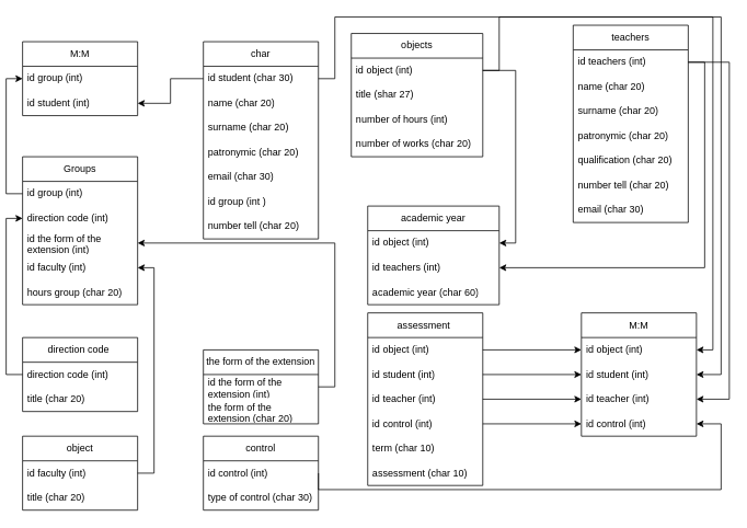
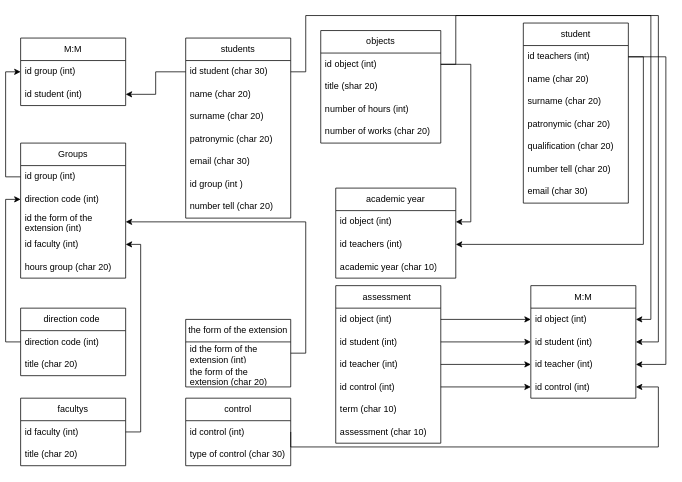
  <mxCell id="0" />
  <mxCell id="1" parent="0" />
  <mxCell id="2" value="objects" style="swimlane;fontStyle=0;childLayout=stackLayout;horizontal=1;startSize=30;horizontalStack=0;resizeParent=1;resizeParentMax=0;resizeLast=0;collapsible=1;marginBottom=0;whiteSpace=wrap;html=1;" parent="1" vertex="1"><mxGeometry x="420" y="40" width="160" height="150" as="geometry" /></mxCell>
  <mxCell id="3" value="id object (int)" style="text;strokeColor=none;fillColor=none;align=left;verticalAlign=middle;spacingLeft=4;spacingRight=4;overflow=hidden;points=[[0,0.5],[1,0.5]];portConstraint=eastwest;rotatable=0;whiteSpace=wrap;html=1;" parent="2" vertex="1"><mxGeometry y="30" width="160" height="30" as="geometry" /></mxCell>
- <mxCell id="4" value="title (shar 27)" style="text;strokeColor=none;fillColor=none;align=left;verticalAlign=middle;spacingLeft=4;spacingRight=4;overflow=hidden;points=[[0,0.5],[1,0.5]];portConstraint=eastwest;rotatable=0;whiteSpace=wrap;html=1;" parent="2" vertex="1"><mxGeometry y="60" width="160" height="30" as="geometry" /></mxCell>
+ <mxCell id="4" value="title (shar 20)" style="text;strokeColor=none;fillColor=none;align=left;verticalAlign=middle;spacingLeft=4;spacingRight=4;overflow=hidden;points=[[0,0.5],[1,0.5]];portConstraint=eastwest;rotatable=0;whiteSpace=wrap;html=1;" parent="2" vertex="1"><mxGeometry y="60" width="160" height="30" as="geometry" /></mxCell>
  <mxCell id="5" value="number of hours (int)" style="text;strokeColor=none;fillColor=none;align=left;verticalAlign=middle;spacingLeft=4;spacingRight=4;overflow=hidden;points=[[0,0.5],[1,0.5]];portConstraint=eastwest;rotatable=0;whiteSpace=wrap;html=1;" parent="2" vertex="1"><mxGeometry y="90" width="160" height="30" as="geometry" /></mxCell>
  <mxCell id="6" value="number of works (char 20)" style="text;strokeColor=none;fillColor=none;align=left;verticalAlign=middle;spacingLeft=4;spacingRight=4;overflow=hidden;points=[[0,0.5],[1,0.5]];portConstraint=eastwest;rotatable=0;whiteSpace=wrap;html=1;" parent="2" vertex="1"><mxGeometry y="120" width="160" height="30" as="geometry" /></mxCell>
- <mxCell id="7" value="char" style="swimlane;fontStyle=0;childLayout=stackLayout;horizontal=1;startSize=30;horizontalStack=0;resizeParent=1;resizeParentMax=0;resizeLast=0;collapsible=1;marginBottom=0;whiteSpace=wrap;html=1;" parent="1" vertex="1"><mxGeometry x="240" y="50" width="140" height="240" as="geometry" /></mxCell>
+ <mxCell id="7" value="students" style="swimlane;fontStyle=0;childLayout=stackLayout;horizontal=1;startSize=30;horizontalStack=0;resizeParent=1;resizeParentMax=0;resizeLast=0;collapsible=1;marginBottom=0;whiteSpace=wrap;html=1;" parent="1" vertex="1"><mxGeometry x="240" y="50" width="140" height="240" as="geometry" /></mxCell>
  <mxCell id="8" value="id student (char 30)" style="text;strokeColor=none;fillColor=none;align=left;verticalAlign=middle;spacingLeft=4;spacingRight=4;overflow=hidden;points=[[0,0.5],[1,0.5]];portConstraint=eastwest;rotatable=0;whiteSpace=wrap;html=1;" parent="7" vertex="1"><mxGeometry y="30" width="140" height="30" as="geometry" /></mxCell>
  <mxCell id="9" value="name (char 20)" style="text;strokeColor=none;fillColor=none;align=left;verticalAlign=middle;spacingLeft=4;spacingRight=4;overflow=hidden;points=[[0,0.5],[1,0.5]];portConstraint=eastwest;rotatable=0;whiteSpace=wrap;html=1;" parent="7" vertex="1"><mxGeometry y="60" width="140" height="30" as="geometry" /></mxCell>
  <mxCell id="10" value="surname (char 20)" style="text;strokeColor=none;fillColor=none;align=left;verticalAlign=middle;spacingLeft=4;spacingRight=4;overflow=hidden;points=[[0,0.5],[1,0.5]];portConstraint=eastwest;rotatable=0;whiteSpace=wrap;html=1;" parent="7" vertex="1"><mxGeometry y="90" width="140" height="30" as="geometry" /></mxCell>
  <mxCell id="11" value="patronymic (char 20)" style="text;strokeColor=none;fillColor=none;align=left;verticalAlign=middle;spacingLeft=4;spacingRight=4;overflow=hidden;points=[[0,0.5],[1,0.5]];portConstraint=eastwest;rotatable=0;whiteSpace=wrap;html=1;" parent="7" vertex="1"><mxGeometry y="120" width="140" height="30" as="geometry" /></mxCell>
  <mxCell id="12" value="email (char 30)" style="text;strokeColor=none;fillColor=none;align=left;verticalAlign=middle;spacingLeft=4;spacingRight=4;overflow=hidden;points=[[0,0.5],[1,0.5]];portConstraint=eastwest;rotatable=0;whiteSpace=wrap;html=1;" parent="7" vertex="1"><mxGeometry y="150" width="140" height="30" as="geometry" /></mxCell>
  <mxCell id="13" value="id group (int )" style="text;strokeColor=none;fillColor=none;align=left;verticalAlign=middle;spacingLeft=4;spacingRight=4;overflow=hidden;points=[[0,0.5],[1,0.5]];portConstraint=eastwest;rotatable=0;whiteSpace=wrap;html=1;" parent="7" vertex="1"><mxGeometry y="180" width="140" height="30" as="geometry" /></mxCell>
  <mxCell id="14" value="number tell (char 20)" style="text;strokeColor=none;fillColor=none;align=left;verticalAlign=middle;spacingLeft=4;spacingRight=4;overflow=hidden;points=[[0,0.5],[1,0.5]];portConstraint=eastwest;rotatable=0;whiteSpace=wrap;html=1;" parent="7" vertex="1"><mxGeometry y="210" width="140" height="30" as="geometry" /></mxCell>
  <mxCell id="15" value="Groups" style="swimlane;fontStyle=0;childLayout=stackLayout;horizontal=1;startSize=30;horizontalStack=0;resizeParent=1;resizeParentMax=0;resizeLast=0;collapsible=1;marginBottom=0;whiteSpace=wrap;html=1;" parent="1" vertex="1"><mxGeometry x="20" y="190" width="140" height="180" as="geometry" /></mxCell>
  <mxCell id="16" value="id group (int)" style="text;strokeColor=none;fillColor=none;align=left;verticalAlign=middle;spacingLeft=4;spacingRight=4;overflow=hidden;points=[[0,0.5],[1,0.5]];portConstraint=eastwest;rotatable=0;whiteSpace=wrap;html=1;" parent="15" vertex="1"><mxGeometry y="30" width="140" height="30" as="geometry" /></mxCell>
  <mxCell id="17" value="direction code (int)" style="text;strokeColor=none;fillColor=none;align=left;verticalAlign=middle;spacingLeft=4;spacingRight=4;overflow=hidden;points=[[0,0.5],[1,0.5]];portConstraint=eastwest;rotatable=0;whiteSpace=wrap;html=1;" parent="15" vertex="1"><mxGeometry y="60" width="140" height="30" as="geometry" /></mxCell>
  <mxCell id="18" value="id&amp;nbsp;the form of the extension (int)" style="text;strokeColor=none;fillColor=none;align=left;verticalAlign=middle;spacingLeft=4;spacingRight=4;overflow=hidden;points=[[0,0.5],[1,0.5]];portConstraint=eastwest;rotatable=0;whiteSpace=wrap;html=1;" parent="15" vertex="1"><mxGeometry y="90" width="140" height="30" as="geometry" /></mxCell>
  <mxCell id="19" value="id faculty (int)" style="text;strokeColor=none;fillColor=none;align=left;verticalAlign=middle;spacingLeft=4;spacingRight=4;overflow=hidden;points=[[0,0.5],[1,0.5]];portConstraint=eastwest;rotatable=0;whiteSpace=wrap;html=1;" parent="15" vertex="1"><mxGeometry y="120" width="140" height="30" as="geometry" /></mxCell>
  <mxCell id="20" value="hours group (char 20)" style="text;strokeColor=none;fillColor=none;align=left;verticalAlign=middle;spacingLeft=4;spacingRight=4;overflow=hidden;points=[[0,0.5],[1,0.5]];portConstraint=eastwest;rotatable=0;whiteSpace=wrap;html=1;" parent="15" vertex="1"><mxGeometry y="150" width="140" height="30" as="geometry" /></mxCell>
- <mxCell id="21" value="object" style="swimlane;fontStyle=0;childLayout=stackLayout;horizontal=1;startSize=30;horizontalStack=0;resizeParent=1;resizeParentMax=0;resizeLast=0;collapsible=1;marginBottom=0;whiteSpace=wrap;html=1;" parent="1" vertex="1"><mxGeometry x="20" y="530" width="140" height="90" as="geometry" /></mxCell>
+ <mxCell id="21" value="facultys" style="swimlane;fontStyle=0;childLayout=stackLayout;horizontal=1;startSize=30;horizontalStack=0;resizeParent=1;resizeParentMax=0;resizeLast=0;collapsible=1;marginBottom=0;whiteSpace=wrap;html=1;" parent="1" vertex="1"><mxGeometry x="20" y="530" width="140" height="90" as="geometry" /></mxCell>
  <mxCell id="22" value="id faculty (int)" style="text;strokeColor=none;fillColor=none;align=left;verticalAlign=middle;spacingLeft=4;spacingRight=4;overflow=hidden;points=[[0,0.5],[1,0.5]];portConstraint=eastwest;rotatable=0;whiteSpace=wrap;html=1;" parent="21" vertex="1"><mxGeometry y="30" width="140" height="30" as="geometry" /></mxCell>
  <mxCell id="23" value="title (char 20)" style="text;strokeColor=none;fillColor=none;align=left;verticalAlign=middle;spacingLeft=4;spacingRight=4;overflow=hidden;points=[[0,0.5],[1,0.5]];portConstraint=eastwest;rotatable=0;whiteSpace=wrap;html=1;" parent="21" vertex="1"><mxGeometry y="60" width="140" height="30" as="geometry" /></mxCell>
  <mxCell id="24" value="the form of the extension" style="swimlane;fontStyle=0;childLayout=stackLayout;horizontal=1;startSize=30;horizontalStack=0;resizeParent=1;resizeParentMax=0;resizeLast=0;collapsible=1;marginBottom=0;whiteSpace=wrap;html=1;" parent="1" vertex="1"><mxGeometry x="240" y="425" width="140" height="90" as="geometry" /></mxCell>
  <mxCell id="25" value="id&amp;nbsp;the form of the extension (int)" style="text;strokeColor=none;fillColor=none;align=left;verticalAlign=middle;spacingLeft=4;spacingRight=4;overflow=hidden;points=[[0,0.5],[1,0.5]];portConstraint=eastwest;rotatable=0;whiteSpace=wrap;html=1;" parent="24" vertex="1"><mxGeometry y="30" width="140" height="30" as="geometry" /></mxCell>
  <mxCell id="26" value="the form of the extension (char 20)" style="text;strokeColor=none;fillColor=none;align=left;verticalAlign=middle;spacingLeft=4;spacingRight=4;overflow=hidden;points=[[0,0.5],[1,0.5]];portConstraint=eastwest;rotatable=0;whiteSpace=wrap;html=1;" parent="24" vertex="1"><mxGeometry y="60" width="140" height="30" as="geometry" /></mxCell>
  <mxCell id="27" value="direction code&amp;nbsp;" style="swimlane;fontStyle=0;childLayout=stackLayout;horizontal=1;startSize=30;horizontalStack=0;resizeParent=1;resizeParentMax=0;resizeLast=0;collapsible=1;marginBottom=0;whiteSpace=wrap;html=1;" parent="1" vertex="1"><mxGeometry x="20" y="410" width="140" height="90" as="geometry" /></mxCell>
  <mxCell id="28" value="direction code (int)" style="text;strokeColor=none;fillColor=none;align=left;verticalAlign=middle;spacingLeft=4;spacingRight=4;overflow=hidden;points=[[0,0.5],[1,0.5]];portConstraint=eastwest;rotatable=0;whiteSpace=wrap;html=1;" parent="27" vertex="1"><mxGeometry y="30" width="140" height="30" as="geometry" /></mxCell>
  <mxCell id="29" value="title (char 20)" style="text;strokeColor=none;fillColor=none;align=left;verticalAlign=middle;spacingLeft=4;spacingRight=4;overflow=hidden;points=[[0,0.5],[1,0.5]];portConstraint=eastwest;rotatable=0;whiteSpace=wrap;html=1;" parent="27" vertex="1"><mxGeometry y="60" width="140" height="30" as="geometry" /></mxCell>
- <mxCell id="30" value="teachers" style="swimlane;fontStyle=0;childLayout=stackLayout;horizontal=1;startSize=30;horizontalStack=0;resizeParent=1;resizeParentMax=0;resizeLast=0;collapsible=1;marginBottom=0;whiteSpace=wrap;html=1;" parent="1" vertex="1"><mxGeometry x="690" y="30" width="140" height="240" as="geometry" /></mxCell>
+ <mxCell id="30" value="student" style="swimlane;fontStyle=0;childLayout=stackLayout;horizontal=1;startSize=30;horizontalStack=0;resizeParent=1;resizeParentMax=0;resizeLast=0;collapsible=1;marginBottom=0;whiteSpace=wrap;html=1;" parent="1" vertex="1"><mxGeometry x="690" y="30" width="140" height="240" as="geometry" /></mxCell>
  <mxCell id="31" value="id teachers (int)&amp;nbsp;" style="text;strokeColor=none;fillColor=none;align=left;verticalAlign=middle;spacingLeft=4;spacingRight=4;overflow=hidden;points=[[0,0.5],[1,0.5]];portConstraint=eastwest;rotatable=0;whiteSpace=wrap;html=1;" parent="30" vertex="1"><mxGeometry y="30" width="140" height="30" as="geometry" /></mxCell>
  <mxCell id="32" value="name (char 20)" style="text;strokeColor=none;fillColor=none;align=left;verticalAlign=middle;spacingLeft=4;spacingRight=4;overflow=hidden;points=[[0,0.5],[1,0.5]];portConstraint=eastwest;rotatable=0;whiteSpace=wrap;html=1;" parent="30" vertex="1"><mxGeometry y="60" width="140" height="30" as="geometry" /></mxCell>
  <mxCell id="33" value="surname (char 20)" style="text;strokeColor=none;fillColor=none;align=left;verticalAlign=middle;spacingLeft=4;spacingRight=4;overflow=hidden;points=[[0,0.5],[1,0.5]];portConstraint=eastwest;rotatable=0;whiteSpace=wrap;html=1;" parent="30" vertex="1"><mxGeometry y="90" width="140" height="30" as="geometry" /></mxCell>
  <mxCell id="34" value="patronymic (char 20)" style="text;strokeColor=none;fillColor=none;align=left;verticalAlign=middle;spacingLeft=4;spacingRight=4;overflow=hidden;points=[[0,0.5],[1,0.5]];portConstraint=eastwest;rotatable=0;whiteSpace=wrap;html=1;" parent="30" vertex="1"><mxGeometry y="120" width="140" height="30" as="geometry" /></mxCell>
  <mxCell id="35" value="qualification (char 20)" style="text;strokeColor=none;fillColor=none;align=left;verticalAlign=middle;spacingLeft=4;spacingRight=4;overflow=hidden;points=[[0,0.5],[1,0.5]];portConstraint=eastwest;rotatable=0;whiteSpace=wrap;html=1;" parent="30" vertex="1"><mxGeometry y="150" width="140" height="30" as="geometry" /></mxCell>
  <mxCell id="36" value="number tell (char 20)" style="text;strokeColor=none;fillColor=none;align=left;verticalAlign=middle;spacingLeft=4;spacingRight=4;overflow=hidden;points=[[0,0.5],[1,0.5]];portConstraint=eastwest;rotatable=0;whiteSpace=wrap;html=1;" parent="30" vertex="1"><mxGeometry y="180" width="140" height="30" as="geometry" /></mxCell>
  <mxCell id="37" value="email (char 30)" style="text;strokeColor=none;fillColor=none;align=left;verticalAlign=middle;spacingLeft=4;spacingRight=4;overflow=hidden;points=[[0,0.5],[1,0.5]];portConstraint=eastwest;rotatable=0;whiteSpace=wrap;html=1;" parent="30" vertex="1"><mxGeometry y="210" width="140" height="30" as="geometry" /></mxCell>
  <mxCell id="38" value="control" style="swimlane;fontStyle=0;childLayout=stackLayout;horizontal=1;startSize=30;horizontalStack=0;resizeParent=1;resizeParentMax=0;resizeLast=0;collapsible=1;marginBottom=0;whiteSpace=wrap;html=1;" parent="1" vertex="1"><mxGeometry x="240" y="530" width="140" height="90" as="geometry" /></mxCell>
  <mxCell id="39" value="id control (int)" style="text;strokeColor=none;fillColor=none;align=left;verticalAlign=middle;spacingLeft=4;spacingRight=4;overflow=hidden;points=[[0,0.5],[1,0.5]];portConstraint=eastwest;rotatable=0;whiteSpace=wrap;html=1;" parent="38" vertex="1"><mxGeometry y="30" width="140" height="30" as="geometry" /></mxCell>
  <mxCell id="40" value="type of control (char 30)" style="text;strokeColor=none;fillColor=none;align=left;verticalAlign=middle;spacingLeft=4;spacingRight=4;overflow=hidden;points=[[0,0.5],[1,0.5]];portConstraint=eastwest;rotatable=0;whiteSpace=wrap;html=1;" parent="38" vertex="1"><mxGeometry y="60" width="140" height="30" as="geometry" /></mxCell>
  <mxCell id="41" value="assessment&amp;nbsp;" style="swimlane;fontStyle=0;childLayout=stackLayout;horizontal=1;startSize=30;horizontalStack=0;resizeParent=1;resizeParentMax=0;resizeLast=0;collapsible=1;marginBottom=0;whiteSpace=wrap;html=1;" parent="1" vertex="1"><mxGeometry x="440" y="380" width="140" height="210" as="geometry" /></mxCell>
  <mxCell id="42" value="id object (int)" style="text;strokeColor=none;fillColor=none;align=left;verticalAlign=middle;spacingLeft=4;spacingRight=4;overflow=hidden;points=[[0,0.5],[1,0.5]];portConstraint=eastwest;rotatable=0;whiteSpace=wrap;html=1;" parent="41" vertex="1"><mxGeometry y="30" width="140" height="30" as="geometry" /></mxCell>
  <mxCell id="43" value="id student (int)" style="text;strokeColor=none;fillColor=none;align=left;verticalAlign=middle;spacingLeft=4;spacingRight=4;overflow=hidden;points=[[0,0.5],[1,0.5]];portConstraint=eastwest;rotatable=0;whiteSpace=wrap;html=1;" parent="41" vertex="1"><mxGeometry y="60" width="140" height="30" as="geometry" /></mxCell>
  <mxCell id="44" value="id teacher (int)" style="text;strokeColor=none;fillColor=none;align=left;verticalAlign=middle;spacingLeft=4;spacingRight=4;overflow=hidden;points=[[0,0.5],[1,0.5]];portConstraint=eastwest;rotatable=0;whiteSpace=wrap;html=1;" parent="41" vertex="1"><mxGeometry y="90" width="140" height="30" as="geometry" /></mxCell>
  <mxCell id="45" value="id control (int)" style="text;strokeColor=none;fillColor=none;align=left;verticalAlign=middle;spacingLeft=4;spacingRight=4;overflow=hidden;points=[[0,0.5],[1,0.5]];portConstraint=eastwest;rotatable=0;whiteSpace=wrap;html=1;" parent="41" vertex="1"><mxGeometry y="120" width="140" height="30" as="geometry" /></mxCell>
  <mxCell id="46" value="term (char 10)" style="text;strokeColor=none;fillColor=none;align=left;verticalAlign=middle;spacingLeft=4;spacingRight=4;overflow=hidden;points=[[0,0.5],[1,0.5]];portConstraint=eastwest;rotatable=0;whiteSpace=wrap;html=1;" parent="41" vertex="1"><mxGeometry y="150" width="140" height="30" as="geometry" /></mxCell>
  <mxCell id="47" value="assessment (char 10)" style="text;strokeColor=none;fillColor=none;align=left;verticalAlign=middle;spacingLeft=4;spacingRight=4;overflow=hidden;points=[[0,0.5],[1,0.5]];portConstraint=eastwest;rotatable=0;whiteSpace=wrap;html=1;" parent="41" vertex="1"><mxGeometry y="180" width="140" height="30" as="geometry" /></mxCell>
  <mxCell id="48" value="academic year" style="swimlane;fontStyle=0;childLayout=stackLayout;horizontal=1;startSize=30;horizontalStack=0;resizeParent=1;resizeParentMax=0;resizeLast=0;collapsible=1;marginBottom=0;whiteSpace=wrap;html=1;" parent="1" vertex="1"><mxGeometry x="440" y="250" width="160" height="120" as="geometry" /></mxCell>
  <mxCell id="49" value="id object (int)" style="text;strokeColor=none;fillColor=none;align=left;verticalAlign=middle;spacingLeft=4;spacingRight=4;overflow=hidden;points=[[0,0.5],[1,0.5]];portConstraint=eastwest;rotatable=0;whiteSpace=wrap;html=1;" parent="48" vertex="1"><mxGeometry y="30" width="160" height="30" as="geometry" /></mxCell>
  <mxCell id="50" value="id teachers (int)" style="text;strokeColor=none;fillColor=none;align=left;verticalAlign=middle;spacingLeft=4;spacingRight=4;overflow=hidden;points=[[0,0.5],[1,0.5]];portConstraint=eastwest;rotatable=0;whiteSpace=wrap;html=1;" parent="48" vertex="1"><mxGeometry y="60" width="160" height="30" as="geometry" /></mxCell>
- <mxCell id="51" value="academic year (char 60)" style="text;strokeColor=none;fillColor=none;align=left;verticalAlign=middle;spacingLeft=4;spacingRight=4;overflow=hidden;points=[[0,0.5],[1,0.5]];portConstraint=eastwest;rotatable=0;whiteSpace=wrap;html=1;" parent="48" vertex="1"><mxGeometry y="90" width="160" height="30" as="geometry" /></mxCell>
+ <mxCell id="51" value="academic year (char 10)" style="text;strokeColor=none;fillColor=none;align=left;verticalAlign=middle;spacingLeft=4;spacingRight=4;overflow=hidden;points=[[0,0.5],[1,0.5]];portConstraint=eastwest;rotatable=0;whiteSpace=wrap;html=1;" parent="48" vertex="1"><mxGeometry y="90" width="160" height="30" as="geometry" /></mxCell>
  <mxCell id="52" style="edgeStyle=orthogonalEdgeStyle;rounded=0;orthogonalLoop=1;jettySize=auto;html=1;exitX=1;exitY=0.5;exitDx=0;exitDy=0;entryX=1;entryY=0.5;entryDx=0;entryDy=0;" parent="1" source="25" target="18" edge="1"><mxGeometry relative="1" as="geometry" /></mxCell>
  <mxCell id="53" style="edgeStyle=orthogonalEdgeStyle;rounded=0;orthogonalLoop=1;jettySize=auto;html=1;exitX=1;exitY=0.5;exitDx=0;exitDy=0;entryX=1;entryY=0.5;entryDx=0;entryDy=0;" parent="1" source="22" target="19" edge="1"><mxGeometry relative="1" as="geometry" /></mxCell>
  <mxCell id="54" style="edgeStyle=orthogonalEdgeStyle;rounded=0;orthogonalLoop=1;jettySize=auto;html=1;exitX=0;exitY=0.5;exitDx=0;exitDy=0;entryX=0;entryY=0.5;entryDx=0;entryDy=0;" parent="1" source="28" target="17" edge="1"><mxGeometry relative="1" as="geometry" /></mxCell>
  <mxCell id="55" style="edgeStyle=orthogonalEdgeStyle;rounded=0;orthogonalLoop=1;jettySize=auto;html=1;exitX=1;exitY=0.5;exitDx=0;exitDy=0;entryX=1;entryY=0.5;entryDx=0;entryDy=0;" parent="1" source="31" target="50" edge="1"><mxGeometry relative="1" as="geometry"><Array as="points"><mxPoint x="850" y="75" /><mxPoint x="850" y="325" /></Array></mxGeometry></mxCell>
  <mxCell id="56" value="M:M" style="swimlane;fontStyle=0;childLayout=stackLayout;horizontal=1;startSize=30;horizontalStack=0;resizeParent=1;resizeParentMax=0;resizeLast=0;collapsible=1;marginBottom=0;whiteSpace=wrap;html=1;" parent="1" vertex="1"><mxGeometry x="20" y="50" width="140" height="90" as="geometry" /></mxCell>
  <mxCell id="57" value="id group (int)" style="text;strokeColor=none;fillColor=none;align=left;verticalAlign=middle;spacingLeft=4;spacingRight=4;overflow=hidden;points=[[0,0.5],[1,0.5]];portConstraint=eastwest;rotatable=0;whiteSpace=wrap;html=1;" parent="56" vertex="1"><mxGeometry y="30" width="140" height="30" as="geometry" /></mxCell>
  <mxCell id="58" value="id student (int)" style="text;strokeColor=none;fillColor=none;align=left;verticalAlign=middle;spacingLeft=4;spacingRight=4;overflow=hidden;points=[[0,0.5],[1,0.5]];portConstraint=eastwest;rotatable=0;whiteSpace=wrap;html=1;" parent="56" vertex="1"><mxGeometry y="60" width="140" height="30" as="geometry" /></mxCell>
  <mxCell id="59" style="edgeStyle=orthogonalEdgeStyle;rounded=0;orthogonalLoop=1;jettySize=auto;html=1;exitX=0;exitY=0.5;exitDx=0;exitDy=0;entryX=0;entryY=0.5;entryDx=0;entryDy=0;" parent="1" source="16" target="57" edge="1"><mxGeometry relative="1" as="geometry" /></mxCell>
  <mxCell id="60" style="edgeStyle=orthogonalEdgeStyle;rounded=0;orthogonalLoop=1;jettySize=auto;html=1;exitX=0;exitY=0.5;exitDx=0;exitDy=0;entryX=1;entryY=0.5;entryDx=0;entryDy=0;" parent="1" source="8" target="58" edge="1"><mxGeometry relative="1" as="geometry" /></mxCell>
  <mxCell id="61" value="M:M" style="swimlane;fontStyle=0;childLayout=stackLayout;horizontal=1;startSize=30;horizontalStack=0;resizeParent=1;resizeParentMax=0;resizeLast=0;collapsible=1;marginBottom=0;whiteSpace=wrap;html=1;" parent="1" vertex="1"><mxGeometry x="700" y="380" width="140" height="150" as="geometry" /></mxCell>
  <mxCell id="62" value="id object (int)" style="text;strokeColor=none;fillColor=none;align=left;verticalAlign=middle;spacingLeft=4;spacingRight=4;overflow=hidden;points=[[0,0.5],[1,0.5]];portConstraint=eastwest;rotatable=0;whiteSpace=wrap;html=1;" parent="61" vertex="1"><mxGeometry y="30" width="140" height="30" as="geometry" /></mxCell>
  <mxCell id="63" value="id student (int)" style="text;strokeColor=none;fillColor=none;align=left;verticalAlign=middle;spacingLeft=4;spacingRight=4;overflow=hidden;points=[[0,0.5],[1,0.5]];portConstraint=eastwest;rotatable=0;whiteSpace=wrap;html=1;" parent="61" vertex="1"><mxGeometry y="60" width="140" height="30" as="geometry" /></mxCell>
  <mxCell id="64" value="id teacher (int)" style="text;strokeColor=none;fillColor=none;align=left;verticalAlign=middle;spacingLeft=4;spacingRight=4;overflow=hidden;points=[[0,0.5],[1,0.5]];portConstraint=eastwest;rotatable=0;whiteSpace=wrap;html=1;" parent="61" vertex="1"><mxGeometry y="90" width="140" height="30" as="geometry" /></mxCell>
  <mxCell id="65" value="id control (int)" style="text;strokeColor=none;fillColor=none;align=left;verticalAlign=middle;spacingLeft=4;spacingRight=4;overflow=hidden;points=[[0,0.5],[1,0.5]];portConstraint=eastwest;rotatable=0;whiteSpace=wrap;html=1;" parent="61" vertex="1"><mxGeometry y="120" width="140" height="30" as="geometry" /></mxCell>
  <mxCell id="66" style="edgeStyle=orthogonalEdgeStyle;rounded=0;orthogonalLoop=1;jettySize=auto;html=1;exitX=1;exitY=0.5;exitDx=0;exitDy=0;entryX=0;entryY=0.5;entryDx=0;entryDy=0;" parent="1" source="42" target="62" edge="1"><mxGeometry relative="1" as="geometry" /></mxCell>
  <mxCell id="67" style="edgeStyle=orthogonalEdgeStyle;rounded=0;orthogonalLoop=1;jettySize=auto;html=1;exitX=1;exitY=0.5;exitDx=0;exitDy=0;entryX=0;entryY=0.5;entryDx=0;entryDy=0;" parent="1" source="43" target="63" edge="1"><mxGeometry relative="1" as="geometry" /></mxCell>
  <mxCell id="68" style="edgeStyle=orthogonalEdgeStyle;rounded=0;orthogonalLoop=1;jettySize=auto;html=1;exitX=1;exitY=0.5;exitDx=0;exitDy=0;entryX=0;entryY=0.5;entryDx=0;entryDy=0;" parent="1" source="44" target="64" edge="1"><mxGeometry relative="1" as="geometry" /></mxCell>
  <mxCell id="69" style="edgeStyle=orthogonalEdgeStyle;rounded=0;orthogonalLoop=1;jettySize=auto;html=1;exitX=1;exitY=0.5;exitDx=0;exitDy=0;entryX=0;entryY=0.5;entryDx=0;entryDy=0;" parent="1" source="45" target="65" edge="1"><mxGeometry relative="1" as="geometry" /></mxCell>
  <mxCell id="70" style="edgeStyle=orthogonalEdgeStyle;rounded=0;orthogonalLoop=1;jettySize=auto;html=1;exitX=1;exitY=0.5;exitDx=0;exitDy=0;entryX=1;entryY=0.5;entryDx=0;entryDy=0;" parent="1" source="39" target="65" edge="1"><mxGeometry relative="1" as="geometry"><Array as="points"><mxPoint x="380" y="595" /><mxPoint x="870" y="595" /><mxPoint x="870" y="515" /></Array></mxGeometry></mxCell>
  <mxCell id="71" style="edgeStyle=orthogonalEdgeStyle;rounded=0;orthogonalLoop=1;jettySize=auto;html=1;exitX=1;exitY=0.5;exitDx=0;exitDy=0;entryX=1;entryY=0.5;entryDx=0;entryDy=0;" parent="1" source="8" target="63" edge="1"><mxGeometry relative="1" as="geometry"><Array as="points"><mxPoint x="400" y="95" /><mxPoint x="400" y="20" /><mxPoint x="870" y="20" /><mxPoint x="870" y="455" /></Array></mxGeometry></mxCell>
  <mxCell id="72" style="edgeStyle=orthogonalEdgeStyle;rounded=0;orthogonalLoop=1;jettySize=auto;html=1;exitX=1;exitY=0.5;exitDx=0;exitDy=0;entryX=1;entryY=0.5;entryDx=0;entryDy=0;" parent="1" source="3" target="62" edge="1"><mxGeometry relative="1" as="geometry"><Array as="points"><mxPoint x="600" y="85" /><mxPoint x="600" y="20" /><mxPoint x="860" y="20" /><mxPoint x="860" y="425" /></Array></mxGeometry></mxCell>
  <mxCell id="73" style="edgeStyle=orthogonalEdgeStyle;rounded=0;orthogonalLoop=1;jettySize=auto;html=1;exitX=1;exitY=0.5;exitDx=0;exitDy=0;entryX=1;entryY=0.5;entryDx=0;entryDy=0;" parent="1" source="3" target="49" edge="1"><mxGeometry relative="1" as="geometry" /></mxCell>
  <mxCell id="74" style="edgeStyle=orthogonalEdgeStyle;rounded=0;orthogonalLoop=1;jettySize=auto;html=1;exitX=1;exitY=0.5;exitDx=0;exitDy=0;entryX=1;entryY=0.5;entryDx=0;entryDy=0;" parent="1" source="31" target="64" edge="1"><mxGeometry relative="1" as="geometry"><Array as="points"><mxPoint x="880" y="75" /><mxPoint x="880" y="485" /></Array></mxGeometry></mxCell>
